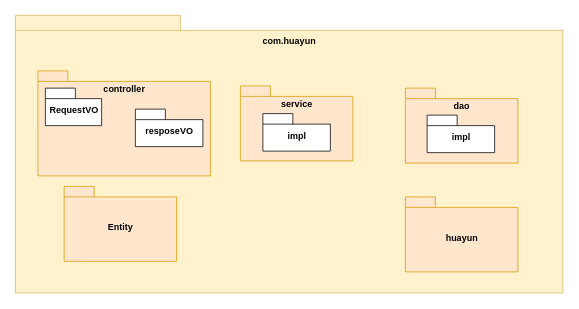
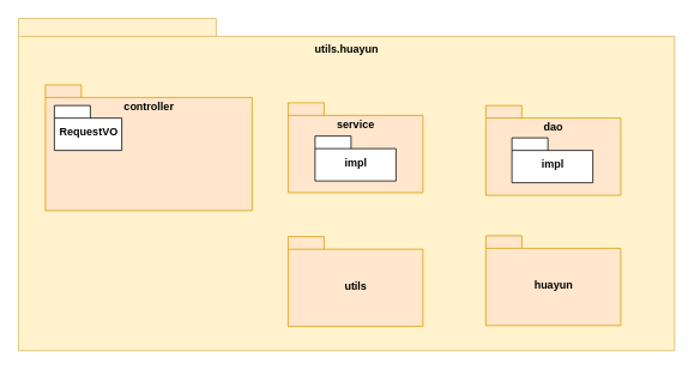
  <mxCell id="0" />
  <mxCell id="1" parent="0" />
- <mxCell id="2" value="com.huayun" style="shape=folder;fontStyle=1;spacingTop=20;tabWidth=220;tabHeight=20;tabPosition=left;html=1;labelPosition=center;verticalLabelPosition=middle;align=center;verticalAlign=top;textDirection=rtl;fillColor=#fff2cc;strokeColor=#d6b656;" vertex="1" parent="1"><mxGeometry x="20" y="20" width="730" height="370" as="geometry" /></mxCell>
+ <mxCell id="2" value="utils.huayun" style="shape=folder;fontStyle=1;spacingTop=20;tabWidth=220;tabHeight=20;tabPosition=left;html=1;labelPosition=center;verticalLabelPosition=middle;align=center;verticalAlign=top;textDirection=rtl;fillColor=#fff2cc;strokeColor=#d6b656;" vertex="1" parent="1"><mxGeometry x="20" y="20" width="730" height="370" as="geometry" /></mxCell>
  <mxCell id="3" value="controller" style="shape=folder;fontStyle=1;spacingTop=10;tabWidth=40;tabHeight=14;tabPosition=left;html=1;verticalAlign=top;fillColor=#ffe6cc;strokeColor=#d79b00;" vertex="1" parent="1"><mxGeometry x="50" y="94" width="230" height="140" as="geometry" /></mxCell>
  <mxCell id="4" value="RequestVO" style="shape=folder;fontStyle=1;spacingTop=10;tabWidth=40;tabHeight=14;tabPosition=left;html=1;verticalAlign=middle;" vertex="1" parent="1"><mxGeometry x="60" y="117" width="75" height="50" as="geometry" /></mxCell>
- <mxCell id="5" value="resposeVO" style="shape=folder;fontStyle=1;spacingTop=10;tabWidth=40;tabHeight=14;tabPosition=left;html=1;verticalAlign=middle;" vertex="1" parent="1"><mxGeometry x="180" y="145" width="90" height="50" as="geometry" /></mxCell>
  <mxCell id="6" value="service" style="shape=folder;fontStyle=1;spacingTop=10;tabWidth=40;tabHeight=14;tabPosition=left;html=1;verticalAlign=top;fillColor=#ffe6cc;strokeColor=#d79b00;" vertex="1" parent="1"><mxGeometry x="320" y="114" width="150" height="100" as="geometry" /></mxCell>
  <mxCell id="7" value="impl" style="shape=folder;fontStyle=1;spacingTop=10;tabWidth=40;tabHeight=14;tabPosition=left;html=1;verticalAlign=middle;" vertex="1" parent="1"><mxGeometry x="350" y="151" width="90" height="50" as="geometry" /></mxCell>
  <mxCell id="8" value="dao" style="shape=folder;fontStyle=1;spacingTop=10;tabWidth=40;tabHeight=14;tabPosition=left;html=1;verticalAlign=top;fillColor=#ffe6cc;strokeColor=#d79b00;" vertex="1" parent="1"><mxGeometry x="540" y="117" width="150" height="100" as="geometry" /></mxCell>
  <mxCell id="9" value="impl" style="shape=folder;fontStyle=1;spacingTop=10;tabWidth=40;tabHeight=14;tabPosition=left;html=1;verticalAlign=middle;" vertex="1" parent="1"><mxGeometry x="569" y="153" width="90" height="50" as="geometry" /></mxCell>
- <mxCell id="10" value="Entity" style="shape=folder;fontStyle=1;spacingTop=10;tabWidth=40;tabHeight=14;tabPosition=left;html=1;verticalAlign=middle;fillColor=#ffe6cc;strokeColor=#d79b00;" vertex="1" parent="1"><mxGeometry x="85" y="248" width="150" height="100" as="geometry" /></mxCell>
+ <mxCell id="11" value="utils" style="shape=folder;fontStyle=1;spacingTop=10;tabWidth=40;tabHeight=14;tabPosition=left;html=1;verticalAlign=middle;fillColor=#ffe6cc;strokeColor=#d79b00;" vertex="1" parent="1"><mxGeometry x="320" y="263" width="150" height="100" as="geometry" /></mxCell>
  <mxCell id="12" value="huayun" style="shape=folder;fontStyle=1;spacingTop=10;tabWidth=40;tabHeight=14;tabPosition=left;html=1;verticalAlign=middle;fillColor=#ffe6cc;strokeColor=#d79b00;" vertex="1" parent="1"><mxGeometry x="540" y="262" width="150" height="100" as="geometry" /></mxCell>
